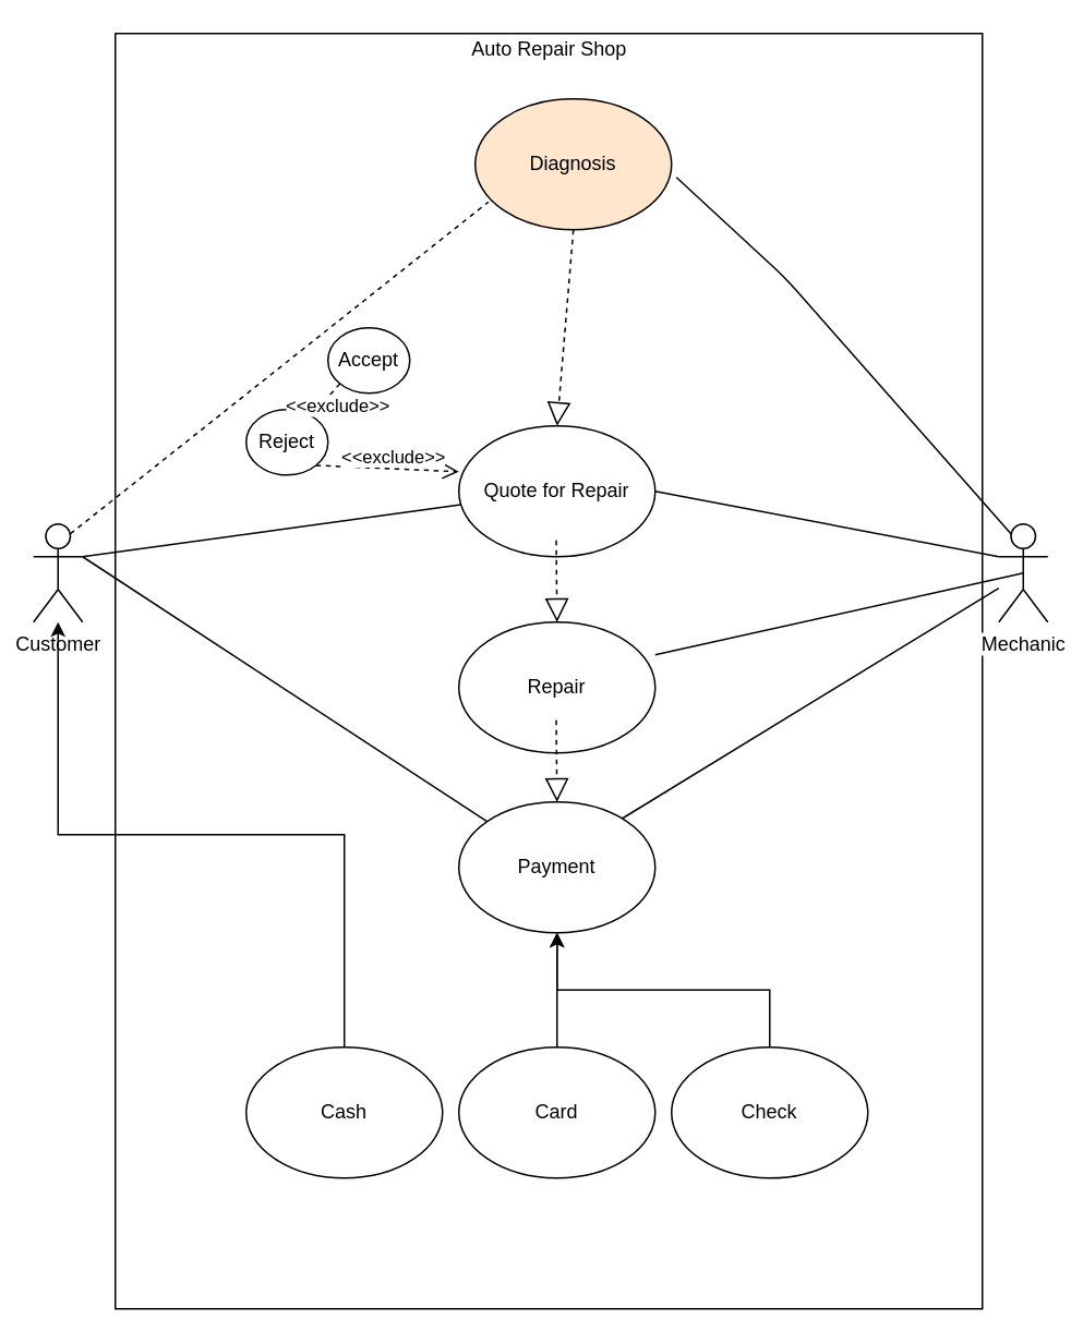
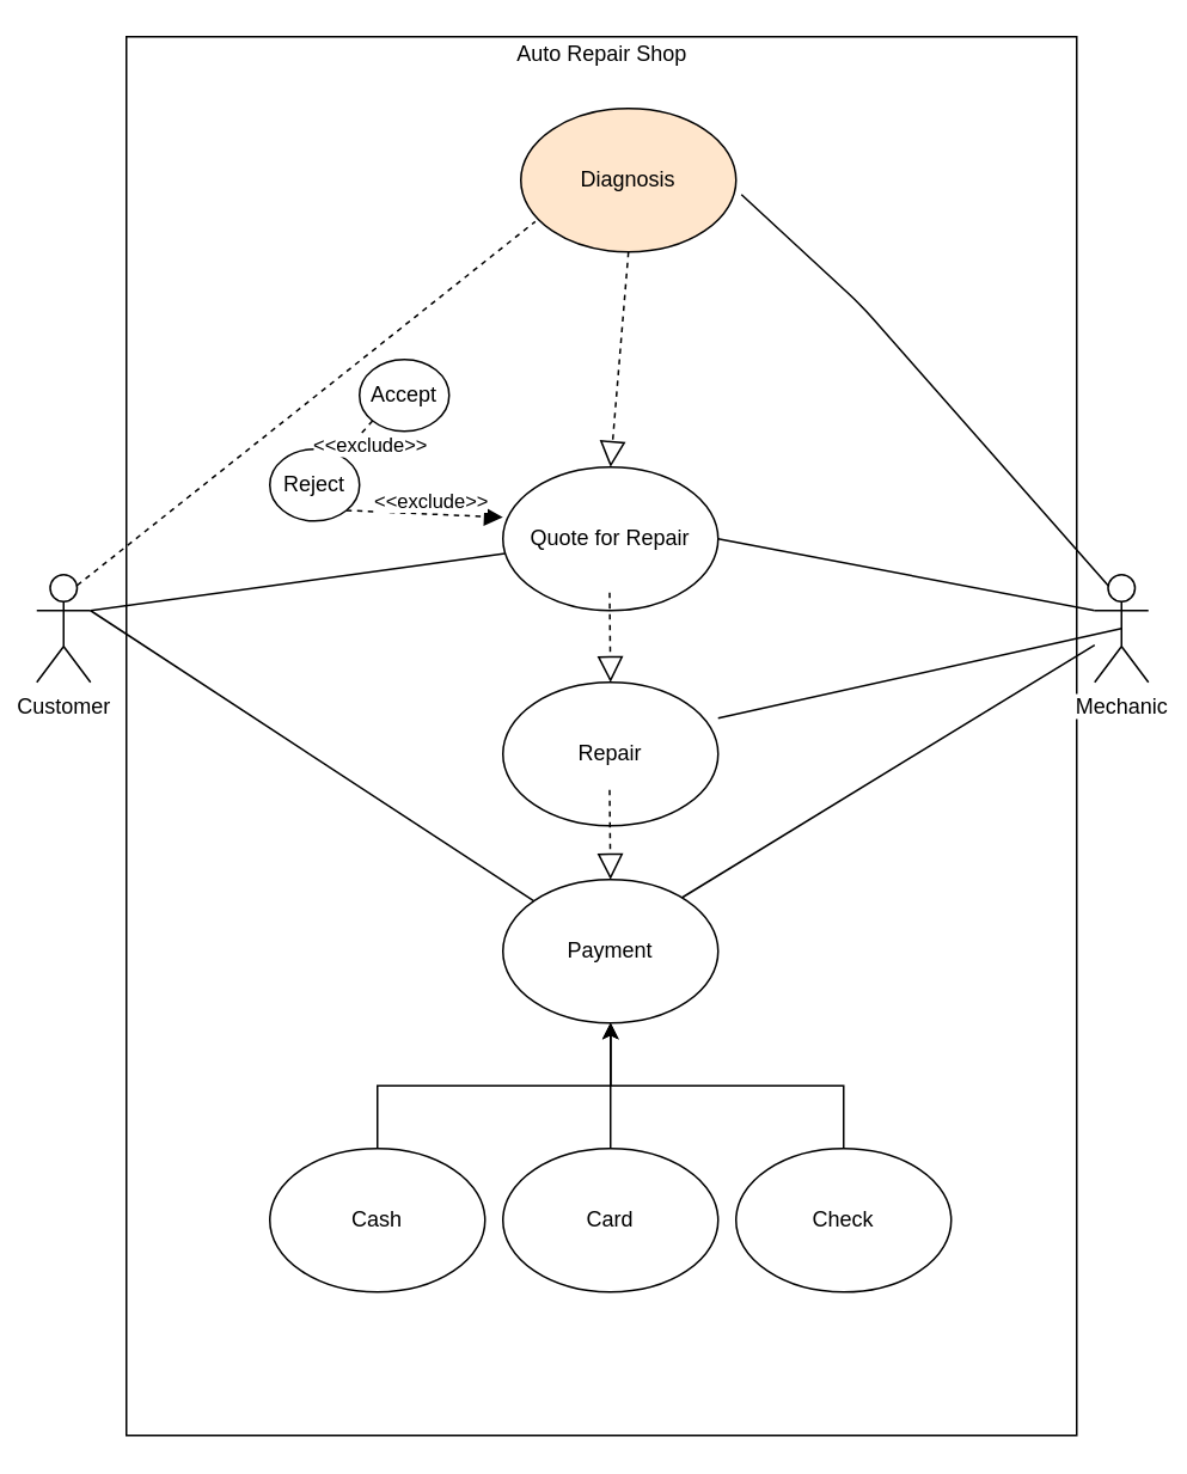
  <mxCell id="0" />
  <mxCell id="1" parent="0" />
  <mxCell id="2" value="" style="rounded=0;whiteSpace=wrap;html=1;" vertex="1" parent="1"><mxGeometry x="70" y="20" width="530" height="780" as="geometry" /></mxCell>
  <mxCell id="3" value="Customer" style="shape=umlActor;verticalLabelPosition=bottom;labelBackgroundColor=#ffffff;verticalAlign=top;html=1;outlineConnect=0;" vertex="1" parent="1"><mxGeometry x="20" y="320" width="30" height="60" as="geometry" /></mxCell>
  <mxCell id="4" value="Auto Repair Shop" style="text;html=1;strokeColor=none;fillColor=none;align=center;verticalAlign=middle;whiteSpace=wrap;rounded=0;" vertex="1" parent="1"><mxGeometry x="277.5" y="20" width="115" height="20" as="geometry" /></mxCell>
  <mxCell id="5" value="Mechanic" style="shape=umlActor;verticalLabelPosition=bottom;labelBackgroundColor=#ffffff;verticalAlign=top;html=1;outlineConnect=0;" vertex="1" parent="1"><mxGeometry x="610" y="320" width="30" height="60" as="geometry" /></mxCell>
  <mxCell id="6" value="Diagnosis" style="ellipse;whiteSpace=wrap;html=1;fillColor=#ffe6cc;" vertex="1" parent="1"><mxGeometry x="290" y="60" width="120" height="80" as="geometry" /></mxCell>
  <mxCell id="7" value="" style="endArrow=block;dashed=1;endFill=0;endSize=12;html=1;exitX=0.5;exitY=1;exitDx=0;exitDy=0;" edge="1" parent="1" source="6"><mxGeometry width="160" relative="1" as="geometry"><mxPoint x="339.5" y="210" as="sourcePoint" /><mxPoint x="340" y="260" as="targetPoint" /></mxGeometry></mxCell>
  <mxCell id="8" value="Quote for Repair" style="ellipse;whiteSpace=wrap;html=1;" vertex="1" parent="1"><mxGeometry x="280" y="260" width="120" height="80" as="geometry" /></mxCell>
  <mxCell id="9" value="Repair" style="ellipse;whiteSpace=wrap;html=1;" vertex="1" parent="1"><mxGeometry x="280" y="380" width="120" height="80" as="geometry" /></mxCell>
  <mxCell id="10" value="Payment" style="ellipse;whiteSpace=wrap;html=1;" vertex="1" parent="1"><mxGeometry x="280" y="490" width="120" height="80" as="geometry" /></mxCell>
  <mxCell id="11" value="" style="endArrow=block;dashed=1;endFill=0;endSize=12;html=1;" edge="1" parent="1"><mxGeometry width="160" relative="1" as="geometry"><mxPoint x="339.5" y="330" as="sourcePoint" /><mxPoint x="340" y="380" as="targetPoint" /></mxGeometry></mxCell>
  <mxCell id="12" value="" style="endArrow=block;dashed=1;endFill=0;endSize=12;html=1;" edge="1" parent="1"><mxGeometry width="160" relative="1" as="geometry"><mxPoint x="339.5" y="440" as="sourcePoint" /><mxPoint x="340" y="490" as="targetPoint" /></mxGeometry></mxCell>
  <mxCell id="13" value="" style="endArrow=none;html=1;exitX=0.75;exitY=0.1;exitDx=0;exitDy=0;exitPerimeter=0;entryX=0.067;entryY=0.788;entryDx=0;entryDy=0;entryPerimeter=0;dashed=1;" edge="1" parent="1" source="3" target="6"><mxGeometry width="50" height="50" relative="1" as="geometry"><mxPoint x="60" y="300" as="sourcePoint" /><mxPoint x="114.645" y="241.213" as="targetPoint" /></mxGeometry></mxCell>
  <mxCell id="14" value="" style="endArrow=none;html=1;" edge="1" parent="1" target="8"><mxGeometry width="50" height="50" relative="1" as="geometry"><mxPoint x="50" y="340" as="sourcePoint" /><mxPoint x="241" y="260" as="targetPoint" /></mxGeometry></mxCell>
  <mxCell id="15" value="" style="endArrow=none;html=1;" edge="1" parent="1" target="10"><mxGeometry width="50" height="50" relative="1" as="geometry"><mxPoint x="50" y="340" as="sourcePoint" /><mxPoint x="290" y="400" as="targetPoint" /></mxGeometry></mxCell>
  <mxCell id="16" value="" style="endArrow=none;html=1;exitX=0.25;exitY=0.1;exitDx=0;exitDy=0;exitPerimeter=0;entryX=1.025;entryY=0.6;entryDx=0;entryDy=0;entryPerimeter=0;" edge="1" parent="1" source="5" target="6"><mxGeometry width="50" height="50" relative="1" as="geometry"><mxPoint x="570" y="340" as="sourcePoint" /><mxPoint x="390" y="180" as="targetPoint" /><Array as="points"><mxPoint x="480" y="170" /></Array></mxGeometry></mxCell>
  <mxCell id="17" value="" style="endArrow=none;html=1;entryX=1;entryY=0.5;entryDx=0;entryDy=0;exitX=0;exitY=0.333;exitDx=0;exitDy=0;exitPerimeter=0;" edge="1" parent="1" source="5" target="8"><mxGeometry width="50" height="50" relative="1" as="geometry"><mxPoint x="580" y="350" as="sourcePoint" /><mxPoint x="390" y="300" as="targetPoint" /></mxGeometry></mxCell>
  <mxCell id="18" value="" style="endArrow=none;html=1;entryX=0.5;entryY=0.5;entryDx=0;entryDy=0;entryPerimeter=0;" edge="1" parent="1" target="5"><mxGeometry width="50" height="50" relative="1" as="geometry"><mxPoint x="400" y="400" as="sourcePoint" /><mxPoint x="572.5" y="340" as="targetPoint" /></mxGeometry></mxCell>
  <mxCell id="19" value="" style="endArrow=none;html=1;" edge="1" parent="1" target="5"><mxGeometry width="50" height="50" relative="1" as="geometry"><mxPoint x="380" y="500" as="sourcePoint" /><mxPoint x="590" y="370" as="targetPoint" /></mxGeometry></mxCell>
  <mxCell id="20" value="Accept" style="ellipse;whiteSpace=wrap;html=1;" vertex="1" parent="1"><mxGeometry x="200" y="200" width="50" height="40" as="geometry" /></mxCell>
- <mxCell id="21" value="&amp;lt;&amp;lt;exclude&amp;gt;&amp;gt;" style="html=1;verticalAlign=bottom;endArrow=open;dashed=1;endSize=8;entryX=0;entryY=0.35;entryDx=0;entryDy=0;exitX=1;exitY=1;exitDx=0;exitDy=0;entryPerimeter=0;" edge="1" parent="1" source="22" target="8"><mxGeometry x="0.086" y="-2" relative="1" as="geometry"><mxPoint x="460" y="290" as="sourcePoint" /><mxPoint x="380" y="290" as="targetPoint" /><mxPoint as="offset" /></mxGeometry></mxCell>
+ <mxCell id="21" value="&amp;lt;&amp;lt;exclude&amp;gt;&amp;gt;" style="html=1;verticalAlign=bottom;endArrow=block;dashed=1;endSize=8;entryX=0;entryY=0.35;entryDx=0;entryDy=0;exitX=1;exitY=1;exitDx=0;exitDy=0;entryPerimeter=0;" edge="1" parent="1" source="22" target="8"><mxGeometry x="0.086" y="-2" relative="1" as="geometry"><mxPoint x="460" y="290" as="sourcePoint" /><mxPoint x="380" y="290" as="targetPoint" /><mxPoint as="offset" /></mxGeometry></mxCell>
  <mxCell id="22" value="Reject" style="ellipse;whiteSpace=wrap;html=1;" vertex="1" parent="1"><mxGeometry x="150" y="250" width="50" height="40" as="geometry" /></mxCell>
  <mxCell id="23" value="&amp;lt;&amp;lt;exclude&amp;gt;&amp;gt;" style="html=1;verticalAlign=bottom;endArrow=open;dashed=1;endSize=8;exitX=0;exitY=1;exitDx=0;exitDy=0;" edge="1" parent="1" source="20" target="22"><mxGeometry x="0.339" y="14" relative="1" as="geometry"><mxPoint x="437.322" y="240.002" as="sourcePoint" /><mxPoint x="340" y="235.86" as="targetPoint" /><mxPoint as="offset" /></mxGeometry></mxCell>
- <mxCell id="24" style="edgeStyle=orthogonalEdgeStyle;rounded=0;orthogonalLoop=1;jettySize=auto;html=1;exitX=0.5;exitY=0;exitDx=0;exitDy=0;" edge="1" parent="1" source="25" target="3"><mxGeometry relative="1" as="geometry" /></mxCell>
+ <mxCell id="24" style="edgeStyle=orthogonalEdgeStyle;rounded=0;orthogonalLoop=1;jettySize=auto;html=1;exitX=0.5;exitY=0;exitDx=0;exitDy=0;" edge="1" parent="1" source="25" target="10"><mxGeometry relative="1" as="geometry" /></mxCell>
  <mxCell id="25" value="Cash" style="ellipse;whiteSpace=wrap;html=1;" vertex="1" parent="1"><mxGeometry x="150" y="640" width="120" height="80" as="geometry" /></mxCell>
  <mxCell id="26" style="edgeStyle=orthogonalEdgeStyle;rounded=0;orthogonalLoop=1;jettySize=auto;html=1;exitX=0.5;exitY=0;exitDx=0;exitDy=0;entryX=0.5;entryY=1;entryDx=0;entryDy=0;" edge="1" parent="1" source="27" target="10"><mxGeometry relative="1" as="geometry" /></mxCell>
  <mxCell id="27" value="Check" style="ellipse;whiteSpace=wrap;html=1;" vertex="1" parent="1"><mxGeometry x="410" y="640" width="120" height="80" as="geometry" /></mxCell>
  <mxCell id="28" style="edgeStyle=orthogonalEdgeStyle;rounded=0;orthogonalLoop=1;jettySize=auto;html=1;exitX=0.5;exitY=0;exitDx=0;exitDy=0;" edge="1" parent="1" source="29" target="10"><mxGeometry relative="1" as="geometry" /></mxCell>
  <mxCell id="29" value="Card" style="ellipse;whiteSpace=wrap;html=1;" vertex="1" parent="1"><mxGeometry x="280" y="640" width="120" height="80" as="geometry" /></mxCell>
